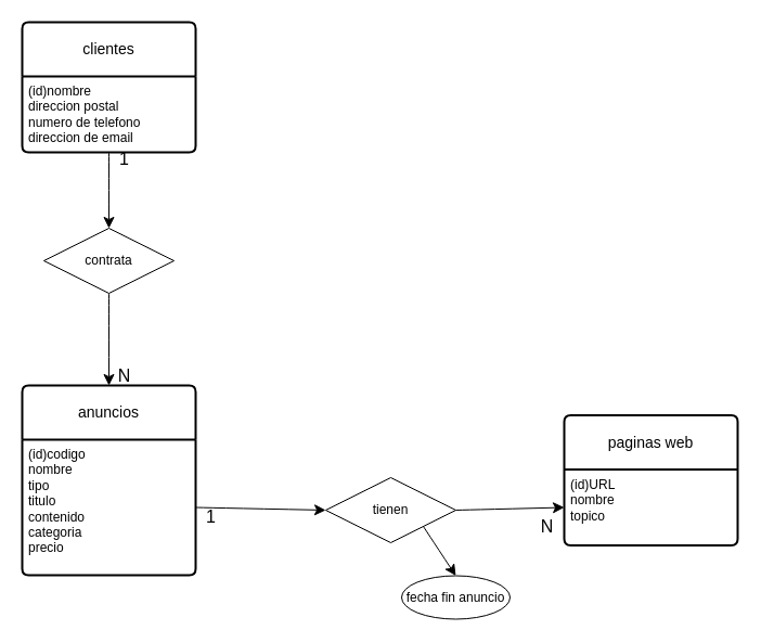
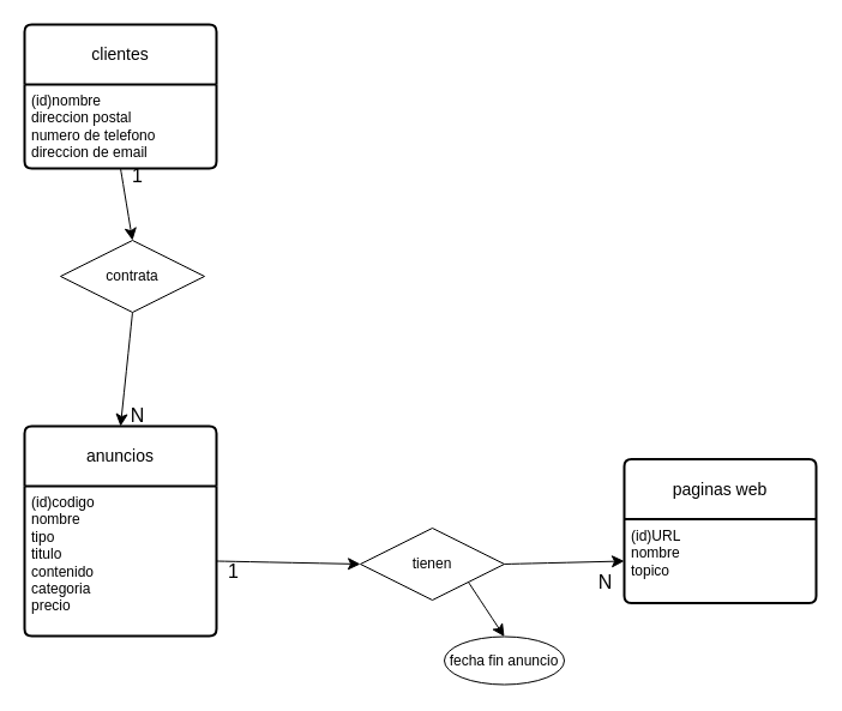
  <mxCell id="0" />
  <mxCell id="1" parent="0" />
  <mxCell id="2" value="clientes" style="swimlane;childLayout=stackLayout;horizontal=1;startSize=50;horizontalStack=0;rounded=1;fontSize=14;fontStyle=0;strokeWidth=2;resizeParent=0;resizeLast=1;shadow=0;dashed=0;align=center;arcSize=4;whiteSpace=wrap;html=1;" vertex="1" parent="1"><mxGeometry x="20" y="20" width="160" height="120" as="geometry" /></mxCell>
  <mxCell id="3" value="(id)nombre&lt;div&gt;direccion postal&lt;/div&gt;&lt;div&gt;numero de telefono&lt;/div&gt;&lt;div&gt;direccion de email&lt;/div&gt;" style="align=left;strokeColor=none;fillColor=none;spacingLeft=4;spacingRight=4;fontSize=12;verticalAlign=top;resizable=0;rotatable=0;part=1;html=1;whiteSpace=wrap;" vertex="1" parent="2"><mxGeometry y="50" width="160" height="70" as="geometry" /></mxCell>
  <mxCell id="4" value="anuncios" style="swimlane;childLayout=stackLayout;horizontal=1;startSize=50;horizontalStack=0;rounded=1;fontSize=14;fontStyle=0;strokeWidth=2;resizeParent=0;resizeLast=1;shadow=0;dashed=0;align=center;arcSize=4;whiteSpace=wrap;html=1;" vertex="1" parent="1"><mxGeometry x="20" y="355" width="160" height="175" as="geometry" /></mxCell>
  <mxCell id="5" value="(id)codigo&lt;div&gt;nombre&lt;/div&gt;&lt;div&gt;tipo&lt;/div&gt;&lt;div&gt;titulo&lt;/div&gt;&lt;div&gt;contenido&lt;/div&gt;&lt;div&gt;categoria&lt;/div&gt;&lt;div&gt;precio&lt;/div&gt;" style="align=left;strokeColor=none;fillColor=none;spacingLeft=4;spacingRight=4;fontSize=12;verticalAlign=top;resizable=0;rotatable=0;part=1;html=1;whiteSpace=wrap;" vertex="1" parent="4"><mxGeometry y="50" width="160" height="125" as="geometry" /></mxCell>
  <mxCell id="6" style="edgeStyle=none;curved=1;rounded=0;orthogonalLoop=1;jettySize=auto;html=1;exitX=0.5;exitY=1;exitDx=0;exitDy=0;entryX=0.5;entryY=0;entryDx=0;entryDy=0;fontSize=12;startSize=8;endSize=8;" edge="1" parent="1" source="7" target="4"><mxGeometry relative="1" as="geometry" /></mxCell>
- <mxCell id="7" value="contrata" style="shape=rhombus;perimeter=rhombusPerimeter;whiteSpace=wrap;html=1;align=center;" vertex="1" parent="1"><mxGeometry x="40" y="210" width="120" height="60" as="geometry" /></mxCell>
+ <mxCell id="7" value="contrata" style="shape=rhombus;perimeter=rhombusPerimeter;whiteSpace=wrap;html=1;align=center;" vertex="1" parent="1"><mxGeometry x="50" y="200" width="120" height="60" as="geometry" /></mxCell>
  <mxCell id="8" style="edgeStyle=none;curved=1;rounded=0;orthogonalLoop=1;jettySize=auto;html=1;exitX=0.5;exitY=1;exitDx=0;exitDy=0;entryX=0.5;entryY=0;entryDx=0;entryDy=0;fontSize=12;startSize=8;endSize=8;" edge="1" parent="1" source="3" target="7"><mxGeometry relative="1" as="geometry" /></mxCell>
  <mxCell id="9" value="1" style="text;html=1;align=center;verticalAlign=middle;resizable=0;points=[];autosize=1;strokeColor=none;fillColor=none;fontSize=16;" vertex="1" parent="1"><mxGeometry x="99" y="131" width="30" height="30" as="geometry" /></mxCell>
  <mxCell id="10" value="N" style="text;html=1;align=center;verticalAlign=middle;resizable=0;points=[];autosize=1;strokeColor=none;fillColor=none;fontSize=16;" vertex="1" parent="1"><mxGeometry x="94" y="331" width="40" height="30" as="geometry" /></mxCell>
  <mxCell id="11" value="paginas web" style="swimlane;childLayout=stackLayout;horizontal=1;startSize=50;horizontalStack=0;rounded=1;fontSize=14;fontStyle=0;strokeWidth=2;resizeParent=0;resizeLast=1;shadow=0;dashed=0;align=center;arcSize=4;whiteSpace=wrap;html=1;" vertex="1" parent="1"><mxGeometry x="520" y="382.5" width="160" height="120" as="geometry" /></mxCell>
  <mxCell id="12" value="(id)URL&lt;div&gt;nombre&lt;/div&gt;&lt;div&gt;topico&lt;/div&gt;" style="align=left;strokeColor=none;fillColor=none;spacingLeft=4;spacingRight=4;fontSize=12;verticalAlign=top;resizable=0;rotatable=0;part=1;html=1;whiteSpace=wrap;" vertex="1" parent="11"><mxGeometry y="50" width="160" height="70" as="geometry" /></mxCell>
  <mxCell id="13" style="edgeStyle=none;curved=1;rounded=0;orthogonalLoop=1;jettySize=auto;html=1;exitX=1;exitY=1;exitDx=0;exitDy=0;entryX=0.5;entryY=0;entryDx=0;entryDy=0;fontSize=12;startSize=8;endSize=8;" edge="1" parent="1" source="15" target="16"><mxGeometry relative="1" as="geometry" /></mxCell>
  <mxCell id="14" style="edgeStyle=none;curved=1;rounded=0;orthogonalLoop=1;jettySize=auto;html=1;exitX=1;exitY=0.5;exitDx=0;exitDy=0;entryX=0;entryY=0.5;entryDx=0;entryDy=0;fontSize=12;startSize=8;endSize=8;" edge="1" parent="1" source="15" target="12"><mxGeometry relative="1" as="geometry" /></mxCell>
  <mxCell id="15" value="tienen" style="shape=rhombus;perimeter=rhombusPerimeter;whiteSpace=wrap;html=1;align=center;" vertex="1" parent="1"><mxGeometry x="300" y="440" width="120" height="60" as="geometry" /></mxCell>
  <mxCell id="16" value="fecha fin anuncio" style="ellipse;whiteSpace=wrap;html=1;align=center;" vertex="1" parent="1"><mxGeometry x="370" y="530.5" width="100" height="40" as="geometry" /></mxCell>
  <mxCell id="17" style="edgeStyle=none;curved=1;rounded=0;orthogonalLoop=1;jettySize=auto;html=1;exitX=1;exitY=0.5;exitDx=0;exitDy=0;entryX=0;entryY=0.5;entryDx=0;entryDy=0;fontSize=12;startSize=8;endSize=8;" edge="1" parent="1" source="5" target="15"><mxGeometry relative="1" as="geometry" /></mxCell>
  <mxCell id="18" value="1" style="text;html=1;align=center;verticalAlign=middle;resizable=0;points=[];autosize=1;strokeColor=none;fillColor=none;fontSize=16;" vertex="1" parent="1"><mxGeometry x="179" y="461" width="30" height="30" as="geometry" /></mxCell>
  <mxCell id="19" value="N" style="text;html=1;align=center;verticalAlign=middle;resizable=0;points=[];autosize=1;strokeColor=none;fillColor=none;fontSize=16;" vertex="1" parent="1"><mxGeometry x="484" y="470" width="40" height="30" as="geometry" /></mxCell>
